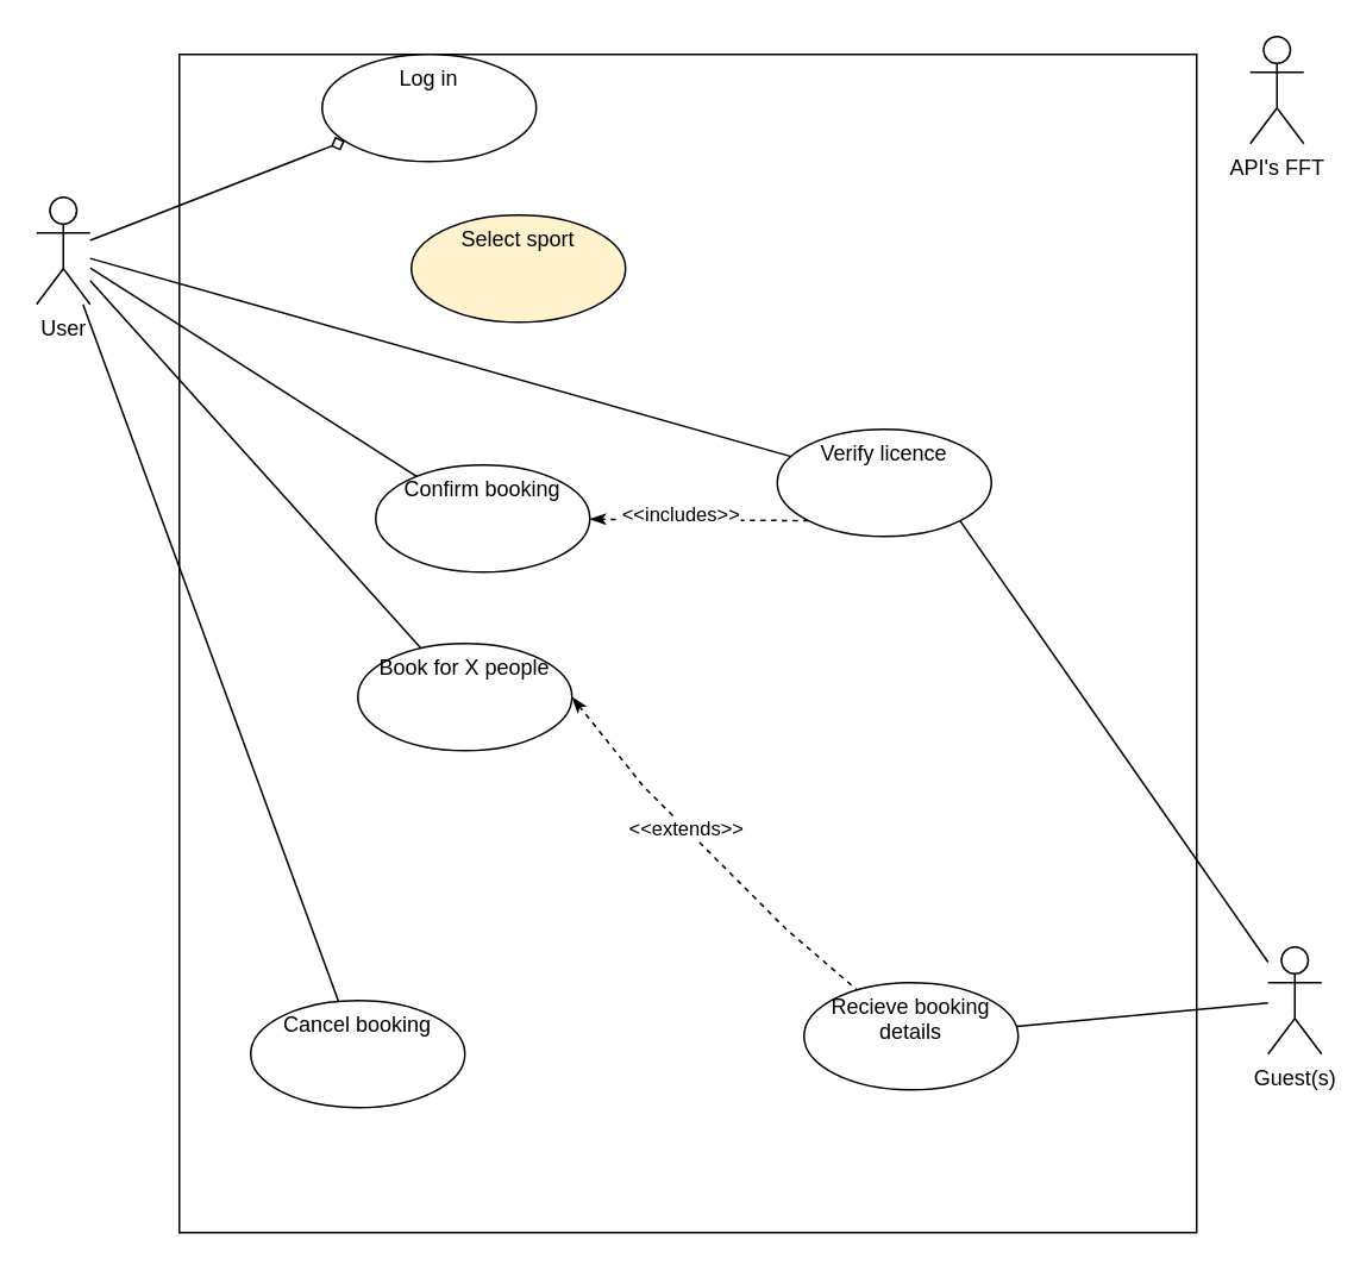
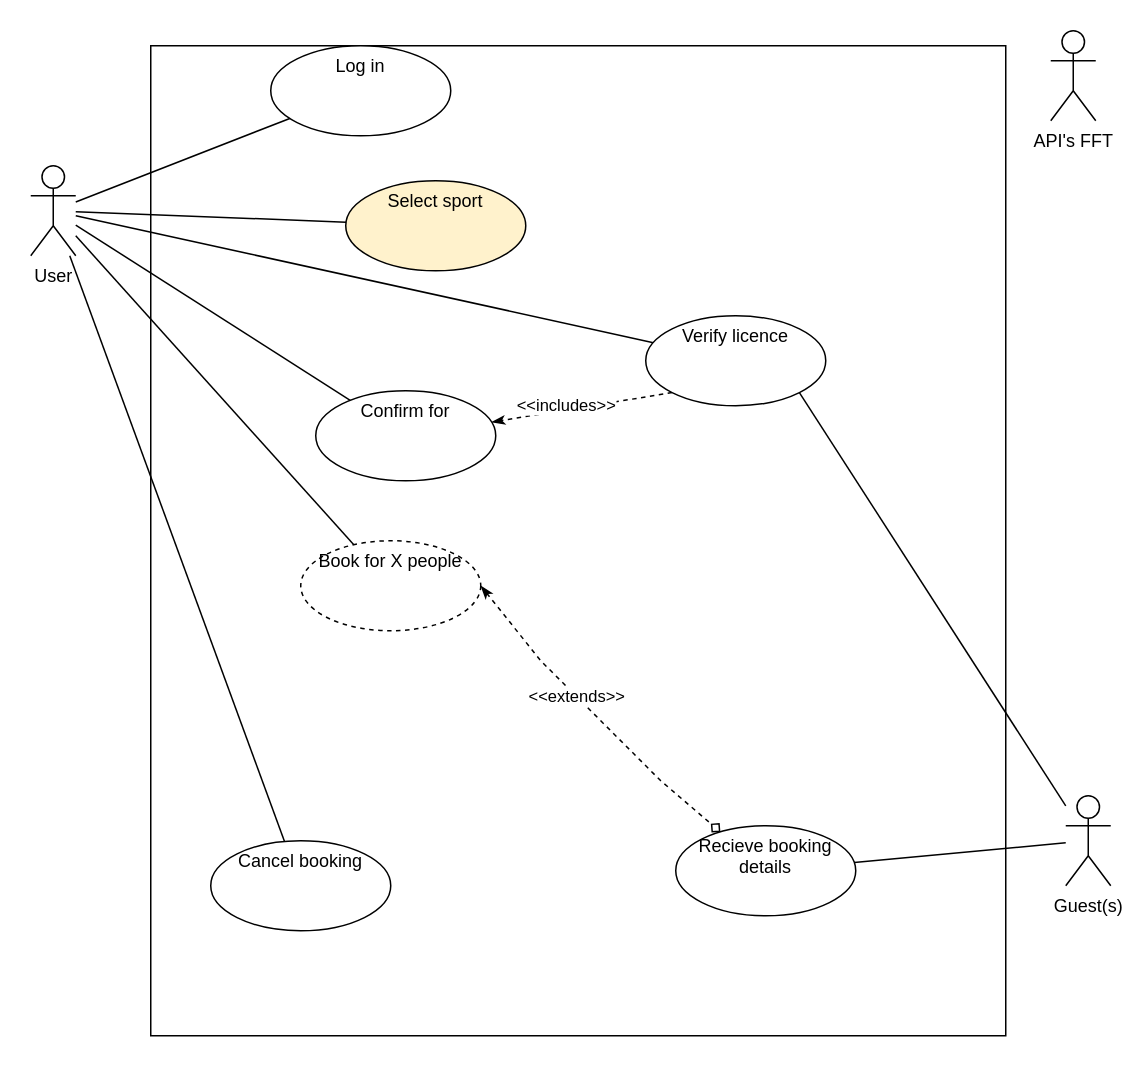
  <mxCell id="0" />
  <mxCell id="1" parent="0" />
  <mxCell id="2" value="" style="rounded=0;whiteSpace=wrap;html=1;" vertex="1" parent="1"><mxGeometry x="100" y="30" width="570" height="660" as="geometry" /></mxCell>
- <mxCell id="3" value="" style="rounded=0;orthogonalLoop=1;jettySize=auto;html=1;endArrow=diamond;endFill=0;" edge="1" parent="1" source="9" target="11"><mxGeometry relative="1" as="geometry" /></mxCell>
+ <mxCell id="3" value="" style="rounded=0;orthogonalLoop=1;jettySize=auto;html=1;endArrow=none;endFill=0;" edge="1" parent="1" source="9" target="11"><mxGeometry relative="1" as="geometry" /></mxCell>
  <mxCell id="4" value="" style="edgeStyle=none;rounded=0;orthogonalLoop=1;jettySize=auto;html=1;endArrow=none;endFill=0;" edge="1" parent="1" source="9" target="12"><mxGeometry relative="1" as="geometry" /></mxCell>
  <mxCell id="5" value="" style="edgeStyle=none;rounded=0;orthogonalLoop=1;jettySize=auto;html=1;endArrow=none;endFill=0;" edge="1" parent="1" source="9" target="16"><mxGeometry relative="1" as="geometry" /></mxCell>
+ <mxCell id="6" value="" style="edgeStyle=none;rounded=0;orthogonalLoop=1;jettySize=auto;html=1;endArrow=none;endFill=0;" edge="1" parent="1" source="9" target="17"><mxGeometry relative="1" as="geometry" /></mxCell>
  <mxCell id="7" value="" style="edgeStyle=none;rounded=0;orthogonalLoop=1;jettySize=auto;html=1;endArrow=none;endFill=0;" edge="1" parent="1" source="9" target="20"><mxGeometry relative="1" as="geometry" /></mxCell>
  <mxCell id="8" value="" style="edgeStyle=none;rounded=0;orthogonalLoop=1;jettySize=auto;html=1;startArrow=none;startFill=0;endArrow=none;endFill=0;" edge="1" parent="1" source="9" target="24"><mxGeometry relative="1" as="geometry" /></mxCell>
  <mxCell id="9" value="&lt;div&gt;User&lt;/div&gt;" style="shape=umlActor;verticalLabelPosition=bottom;verticalAlign=top;html=1;outlineConnect=0;" vertex="1" parent="1"><mxGeometry x="20" y="110" width="30" height="60" as="geometry" /></mxCell>
  <mxCell id="10" value="API's FFT" style="shape=umlActor;verticalLabelPosition=bottom;verticalAlign=top;html=1;outlineConnect=0;" vertex="1" parent="1"><mxGeometry x="700" y="20" width="30" height="60" as="geometry" /></mxCell>
  <mxCell id="11" value="&lt;div&gt;Log in&lt;/div&gt;&lt;div&gt;&lt;br&gt;&lt;/div&gt;" style="ellipse;whiteSpace=wrap;html=1;verticalAlign=top;gradientColor=none;" vertex="1" parent="1"><mxGeometry x="180" y="30" width="120" height="60" as="geometry" /></mxCell>
  <mxCell id="12" value="&lt;div&gt;Cancel booking&lt;/div&gt;" style="ellipse;whiteSpace=wrap;html=1;verticalAlign=top;" vertex="1" parent="1"><mxGeometry x="140" y="560" width="120" height="60" as="geometry" /></mxCell>
  <mxCell id="13" style="edgeStyle=none;rounded=0;orthogonalLoop=1;jettySize=auto;html=1;exitX=1;exitY=1;exitDx=0;exitDy=0;startArrow=none;startFill=0;endArrow=none;endFill=0;" edge="1" parent="1" source="16" target="22"><mxGeometry relative="1" as="geometry" /></mxCell>
  <mxCell id="14" style="edgeStyle=none;rounded=0;orthogonalLoop=1;jettySize=auto;html=1;exitX=0;exitY=1;exitDx=0;exitDy=0;startArrow=none;startFill=0;endArrow=classicThin;endFill=1;dashed=1;" edge="1" parent="1" source="16" target="24"><mxGeometry relative="1" as="geometry" /></mxCell>
  <mxCell id="15" value="&amp;lt;&amp;lt;includes&amp;gt;&amp;gt;" style="edgeLabel;html=1;align=center;verticalAlign=middle;resizable=0;points=[];" vertex="1" connectable="0" parent="14"><mxGeometry x="0.181" y="-3" relative="1" as="geometry"><mxPoint as="offset" /></mxGeometry></mxCell>
- <mxCell id="16" value="Verify licence" style="ellipse;whiteSpace=wrap;html=1;verticalAlign=top;" vertex="1" parent="1"><mxGeometry x="435" y="240" width="120" height="60" as="geometry" /></mxCell>
+ <mxCell id="16" value="Verify licence" style="ellipse;whiteSpace=wrap;html=1;verticalAlign=top;" vertex="1" parent="1"><mxGeometry x="430" y="210" width="120" height="60" as="geometry" /></mxCell>
  <mxCell id="17" value="Select sport" style="ellipse;whiteSpace=wrap;html=1;verticalAlign=top;fillColor=#fff2cc;" vertex="1" parent="1"><mxGeometry x="230" y="120" width="120" height="60" as="geometry" /></mxCell>
- <mxCell id="18" style="edgeStyle=none;rounded=0;orthogonalLoop=1;jettySize=auto;html=1;exitX=1;exitY=0.5;exitDx=0;exitDy=0;endArrow=none;endFill=0;startArrow=classicThin;startFill=1;dashed=1;" edge="1" parent="1" source="20" target="23"><mxGeometry relative="1" as="geometry"><Array as="points"><mxPoint x="360" y="440" /><mxPoint x="440" y="520" /></Array></mxGeometry></mxCell>
+ <mxCell id="18" style="edgeStyle=none;rounded=0;orthogonalLoop=1;jettySize=auto;html=1;exitX=1;exitY=0.5;exitDx=0;exitDy=0;endArrow=diamond;endFill=0;startArrow=classicThin;startFill=1;dashed=1;" edge="1" parent="1" source="20" target="23"><mxGeometry relative="1" as="geometry"><Array as="points"><mxPoint x="360" y="440" /><mxPoint x="440" y="520" /></Array></mxGeometry></mxCell>
  <mxCell id="19" value="&amp;lt;&amp;lt;extends&amp;gt;&amp;gt;" style="edgeLabel;html=1;align=center;verticalAlign=middle;resizable=0;points=[];" vertex="1" connectable="0" parent="18"><mxGeometry x="-0.153" relative="1" as="geometry"><mxPoint as="offset" /></mxGeometry></mxCell>
- <mxCell id="20" value="Book for X people" style="ellipse;whiteSpace=wrap;html=1;verticalAlign=top;" vertex="1" parent="1"><mxGeometry x="200" y="360" width="120" height="60" as="geometry" /></mxCell>
+ <mxCell id="20" value="Book for X people" style="ellipse;whiteSpace=wrap;html=1;verticalAlign=top;dashed=1;" vertex="1" parent="1"><mxGeometry x="200" y="360" width="120" height="60" as="geometry" /></mxCell>
  <mxCell id="21" value="" style="edgeStyle=none;rounded=0;orthogonalLoop=1;jettySize=auto;html=1;endArrow=none;endFill=0;" edge="1" parent="1" source="22" target="23"><mxGeometry relative="1" as="geometry" /></mxCell>
  <mxCell id="22" value="Guest(s)" style="shape=umlActor;verticalLabelPosition=bottom;verticalAlign=top;html=1;gradientColor=none;" vertex="1" parent="1"><mxGeometry x="710" y="530" width="30" height="60" as="geometry" /></mxCell>
  <mxCell id="23" value="Recieve booking details" style="ellipse;whiteSpace=wrap;html=1;verticalAlign=top;gradientColor=none;" vertex="1" parent="1"><mxGeometry x="450" y="550" width="120" height="60" as="geometry" /></mxCell>
- <mxCell id="24" value="Confirm booking" style="ellipse;whiteSpace=wrap;html=1;verticalAlign=top;" vertex="1" parent="1"><mxGeometry x="210" y="260" width="120" height="60" as="geometry" /></mxCell>
+ <mxCell id="24" value="Confirm for" style="ellipse;whiteSpace=wrap;html=1;verticalAlign=top;" vertex="1" parent="1"><mxGeometry x="210" y="260" width="120" height="60" as="geometry" /></mxCell>
